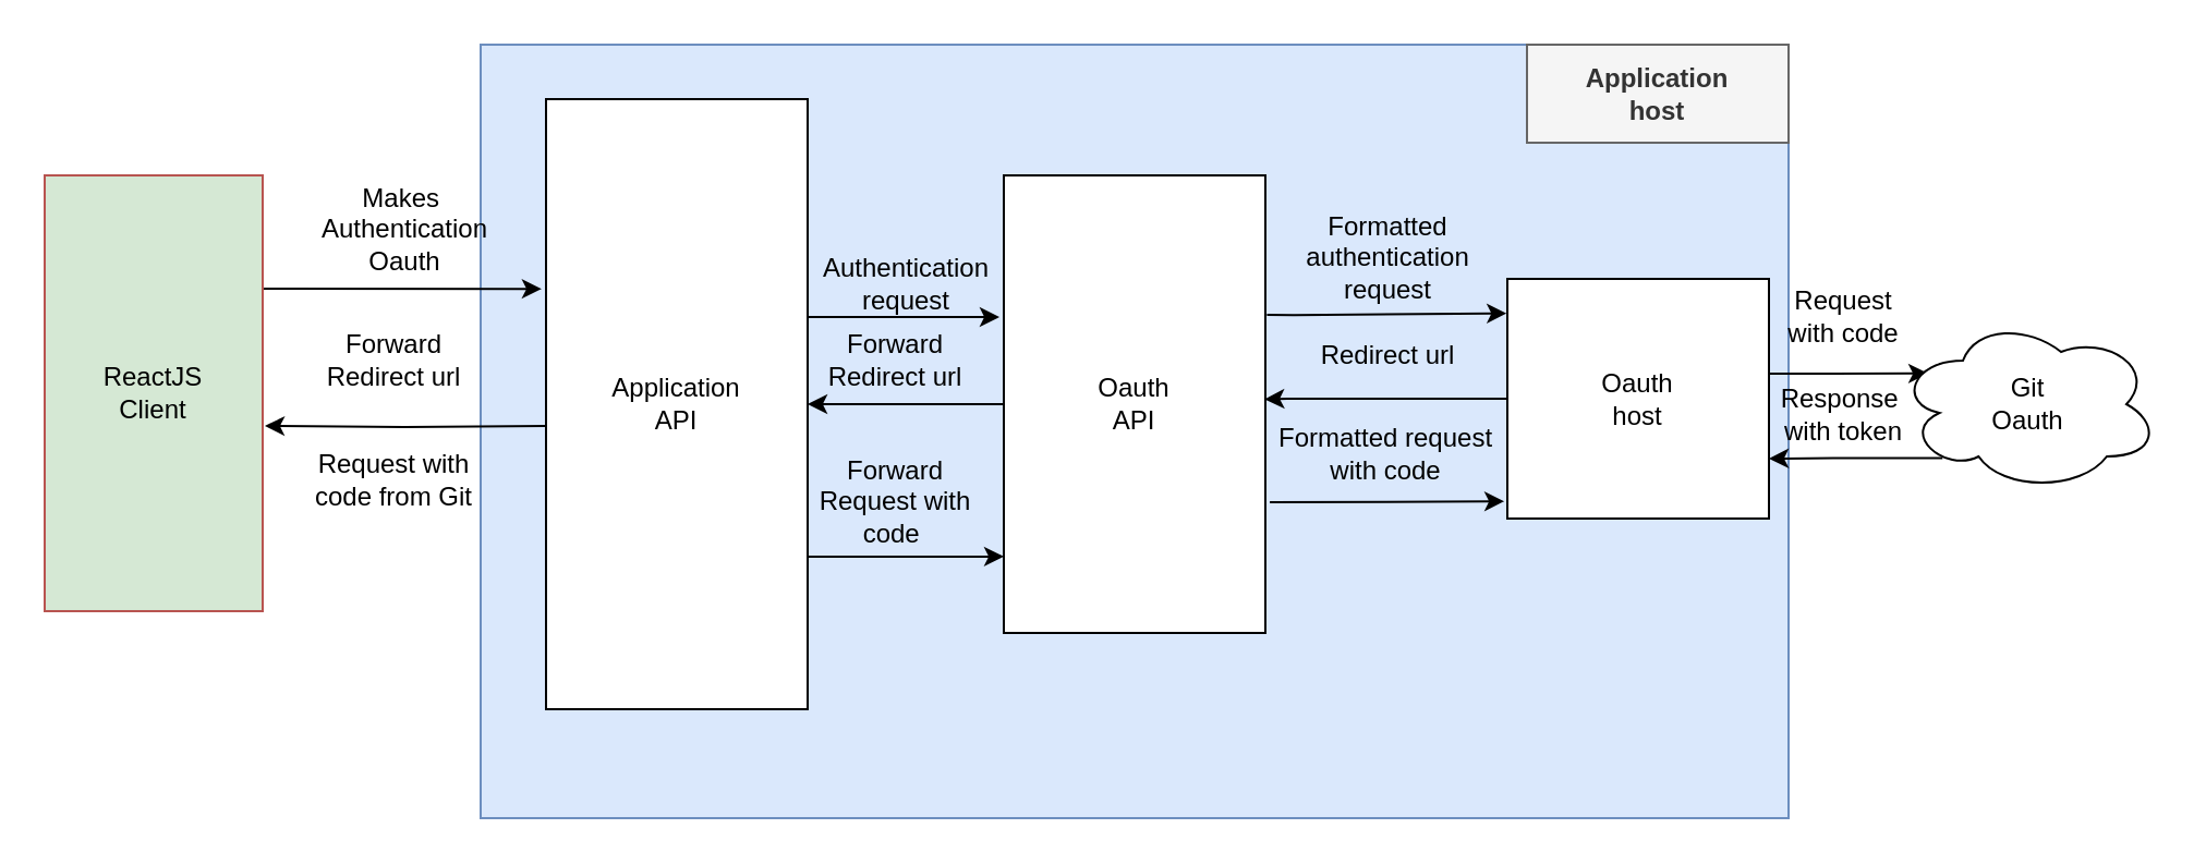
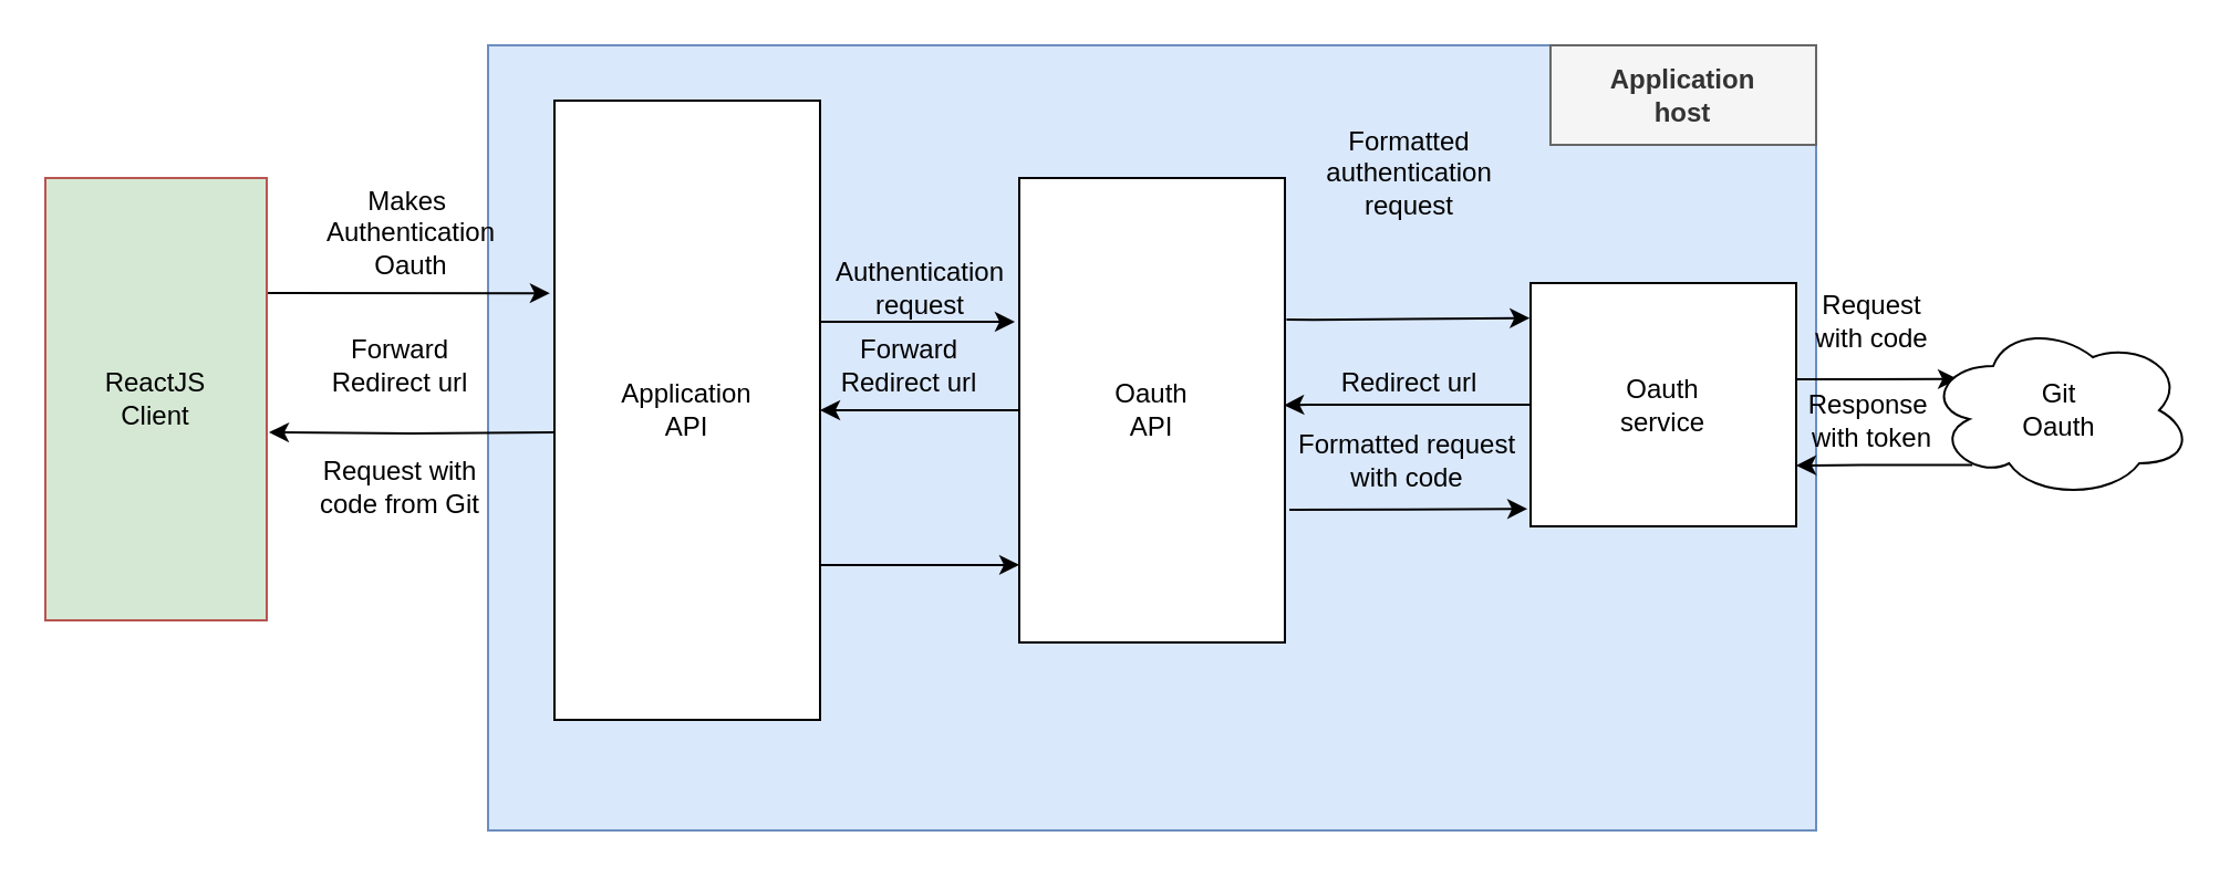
  <mxCell id="0" />
  <mxCell id="1" parent="0" />
  <mxCell id="2" value="" style="rounded=0;whiteSpace=wrap;html=1;fillColor=#dae8fc;strokeColor=#6c8ebf;" vertex="1" parent="1"><mxGeometry x="220" y="20" width="600" height="355" as="geometry" /></mxCell>
  <mxCell id="3" style="edgeStyle=orthogonalEdgeStyle;rounded=0;orthogonalLoop=1;jettySize=auto;html=1;" edge="1" parent="1" source="6"><mxGeometry relative="1" as="geometry"><mxPoint x="458" y="145" as="targetPoint" /><Array as="points"><mxPoint x="458" y="145" /></Array></mxGeometry></mxCell>
  <mxCell id="4" style="edgeStyle=orthogonalEdgeStyle;rounded=0;orthogonalLoop=1;jettySize=auto;html=1;entryX=1.01;entryY=0.575;entryDx=0;entryDy=0;entryPerimeter=0;" edge="1" parent="1" target="20"><mxGeometry relative="1" as="geometry"><mxPoint x="250" y="195" as="sourcePoint" /></mxGeometry></mxCell>
  <mxCell id="5" style="edgeStyle=orthogonalEdgeStyle;rounded=0;orthogonalLoop=1;jettySize=auto;html=1;exitX=1;exitY=0.75;exitDx=0;exitDy=0;entryX=0;entryY=0.833;entryDx=0;entryDy=0;entryPerimeter=0;" edge="1" parent="1" source="6" target="10"><mxGeometry relative="1" as="geometry" /></mxCell>
  <mxCell id="6" value="Application&lt;br&gt;API" style="rounded=0;whiteSpace=wrap;html=1;" vertex="1" parent="1"><mxGeometry x="250" y="45" width="120" height="280" as="geometry" /></mxCell>
  <mxCell id="7" style="edgeStyle=orthogonalEdgeStyle;rounded=0;orthogonalLoop=1;jettySize=auto;html=1;exitX=1.006;exitY=0.305;exitDx=0;exitDy=0;exitPerimeter=0;entryX=-0.003;entryY=0.144;entryDx=0;entryDy=0;entryPerimeter=0;" edge="1" parent="1" source="10" target="13"><mxGeometry relative="1" as="geometry"><mxPoint x="591" y="143.65" as="sourcePoint" /><mxPoint x="673" y="143.5" as="targetPoint" /><Array as="points"><mxPoint x="593" y="144" /></Array></mxGeometry></mxCell>
  <mxCell id="8" style="edgeStyle=orthogonalEdgeStyle;rounded=0;orthogonalLoop=1;jettySize=auto;html=1;entryX=1;entryY=0.5;entryDx=0;entryDy=0;" edge="1" parent="1" source="10" target="6"><mxGeometry relative="1" as="geometry" /></mxCell>
  <mxCell id="9" style="edgeStyle=orthogonalEdgeStyle;rounded=0;orthogonalLoop=1;jettySize=auto;html=1;exitX=1.017;exitY=0.714;exitDx=0;exitDy=0;entryX=-0.012;entryY=0.928;entryDx=0;entryDy=0;entryPerimeter=0;exitPerimeter=0;" edge="1" parent="1" source="10" target="13"><mxGeometry relative="1" as="geometry"><mxPoint x="590.28" y="229.54" as="sourcePoint" /></mxGeometry></mxCell>
  <mxCell id="10" value="Oauth&lt;br&gt;API" style="rounded=0;whiteSpace=wrap;html=1;" vertex="1" parent="1"><mxGeometry x="460" y="80" width="120" height="210" as="geometry" /></mxCell>
  <mxCell id="11" style="edgeStyle=orthogonalEdgeStyle;rounded=0;orthogonalLoop=1;jettySize=auto;html=1;exitX=0;exitY=0.5;exitDx=0;exitDy=0;entryX=0.997;entryY=0.489;entryDx=0;entryDy=0;entryPerimeter=0;" edge="1" parent="1" source="13" target="10"><mxGeometry relative="1" as="geometry"><mxPoint x="590" y="182.5" as="targetPoint" /><Array as="points"><mxPoint x="590" y="182" /></Array></mxGeometry></mxCell>
  <mxCell id="12" style="edgeStyle=orthogonalEdgeStyle;rounded=0;orthogonalLoop=1;jettySize=auto;html=1;entryX=0.117;entryY=0.324;entryDx=0;entryDy=0;entryPerimeter=0;exitX=0.998;exitY=0.395;exitDx=0;exitDy=0;exitPerimeter=0;" edge="1" parent="1" source="13" target="15"><mxGeometry relative="1" as="geometry" /></mxCell>
- <mxCell id="13" value="Oauth&lt;br&gt;host" style="rounded=0;whiteSpace=wrap;html=1;" vertex="1" parent="1"><mxGeometry x="691" y="127.5" width="120" height="110" as="geometry" /></mxCell>
+ <mxCell id="13" value="Oauth&lt;br&gt;service" style="rounded=0;whiteSpace=wrap;html=1;" vertex="1" parent="1"><mxGeometry x="691" y="127.5" width="120" height="110" as="geometry" /></mxCell>
  <mxCell id="14" style="edgeStyle=orthogonalEdgeStyle;rounded=0;orthogonalLoop=1;jettySize=auto;html=1;exitX=0.172;exitY=0.809;exitDx=0;exitDy=0;exitPerimeter=0;entryX=1;entryY=0.75;entryDx=0;entryDy=0;" edge="1" parent="1" source="15" target="13"><mxGeometry relative="1" as="geometry" /></mxCell>
  <mxCell id="15" value="Git&lt;br&gt;Oauth" style="ellipse;shape=cloud;whiteSpace=wrap;html=1;" vertex="1" parent="1"><mxGeometry x="870" y="145" width="120" height="80" as="geometry" /></mxCell>
  <mxCell id="16" value="&lt;font style=&quot;font-size: 12px&quot;&gt;Authentication&lt;br&gt;request&lt;br&gt;&lt;/font&gt;" style="text;html=1;align=center;verticalAlign=middle;resizable=0;points=[];autosize=1;" vertex="1" parent="1"><mxGeometry x="370" y="115" width="90" height="30" as="geometry" /></mxCell>
- <mxCell id="17" value="Formatted &lt;br&gt;authentication &lt;br&gt;request" style="text;html=1;align=center;verticalAlign=middle;resizable=0;points=[];autosize=1;" vertex="1" parent="1"><mxGeometry x="591" y="92.5" width="90" height="50" as="geometry" /></mxCell>
- <mxCell id="18" value="Redirect url" style="text;html=1;align=center;verticalAlign=middle;resizable=0;points=[];autosize=1;" vertex="1" parent="1"><mxGeometry x="596" y="152.5" width="80" height="20" as="geometry" /></mxCell>
+ <mxCell id="17" value="Formatted &lt;br&gt;authentication &lt;br&gt;request" style="text;html=1;align=center;verticalAlign=middle;resizable=0;points=[];autosize=1;" vertex="1" parent="1"><mxGeometry x="591" y="52.5" width="90" height="50" as="geometry" /></mxCell>
+ <mxCell id="18" value="Redirect url" style="text;html=1;align=center;verticalAlign=middle;resizable=0;points=[];autosize=1;" vertex="1" parent="1"><mxGeometry x="596" y="162.5" width="80" height="20" as="geometry" /></mxCell>
  <mxCell id="19" value="" style="endArrow=classic;html=1;entryX=-0.017;entryY=0.311;entryDx=0;entryDy=0;entryPerimeter=0;" edge="1" parent="1" target="6"><mxGeometry width="50" height="50" relative="1" as="geometry"><mxPoint x="120" y="132" as="sourcePoint" /><mxPoint x="180" y="105" as="targetPoint" /></mxGeometry></mxCell>
  <mxCell id="20" value="ReactJS&lt;br&gt;Client" style="rounded=0;whiteSpace=wrap;html=1;fillColor=#d5e8d4;strokeColor=#b85450;" vertex="1" parent="1"><mxGeometry x="20" y="80" width="100" height="200" as="geometry" /></mxCell>
  <mxCell id="21" value="Makes&amp;nbsp;&lt;br&gt;Authentication&lt;br&gt;Oauth" style="text;html=1;align=center;verticalAlign=middle;resizable=0;points=[];autosize=1;" vertex="1" parent="1"><mxGeometry x="140" y="80" width="90" height="50" as="geometry" /></mxCell>
  <mxCell id="22" value="Forward&lt;br&gt;Redirect url" style="text;html=1;align=center;verticalAlign=middle;resizable=0;points=[];autosize=1;" vertex="1" parent="1"><mxGeometry x="370" y="150" width="80" height="30" as="geometry" /></mxCell>
  <mxCell id="23" value="Forward&lt;br&gt;Redirect url" style="text;html=1;align=center;verticalAlign=middle;resizable=0;points=[];autosize=1;" vertex="1" parent="1"><mxGeometry x="140" y="150" width="80" height="30" as="geometry" /></mxCell>
  <mxCell id="24" value="Request with&lt;br&gt;code from Git" style="text;html=1;align=center;verticalAlign=middle;resizable=0;points=[];autosize=1;" vertex="1" parent="1"><mxGeometry x="135" y="205" width="90" height="30" as="geometry" /></mxCell>
- <mxCell id="25" value="Forward&lt;br&gt;Request with&lt;br&gt;code&amp;nbsp;" style="text;html=1;align=center;verticalAlign=middle;resizable=0;points=[];autosize=1;" vertex="1" parent="1"><mxGeometry x="370" y="205" width="80" height="50" as="geometry" /></mxCell>
  <mxCell id="26" value="Formatted request&lt;br&gt;with code" style="text;html=1;align=center;verticalAlign=middle;resizable=0;points=[];autosize=1;" vertex="1" parent="1"><mxGeometry x="580" y="192.5" width="110" height="30" as="geometry" /></mxCell>
  <mxCell id="27" value="Request &lt;br&gt;with code" style="text;html=1;align=center;verticalAlign=middle;resizable=0;points=[];autosize=1;" vertex="1" parent="1"><mxGeometry x="810" y="130" width="70" height="30" as="geometry" /></mxCell>
  <mxCell id="28" value="Response&amp;nbsp;&lt;br&gt;with token" style="text;html=1;align=center;verticalAlign=middle;resizable=0;points=[];autosize=1;" vertex="1" parent="1"><mxGeometry x="810" y="175" width="70" height="30" as="geometry" /></mxCell>
  <mxCell id="29" value="&lt;b&gt;Application&lt;br&gt;host&lt;br&gt;&lt;/b&gt;" style="rounded=0;whiteSpace=wrap;html=1;fillColor=#f5f5f5;strokeColor=#666666;fontColor=#333333;" vertex="1" parent="1"><mxGeometry x="700" y="20" width="120" height="45" as="geometry" /></mxCell>
